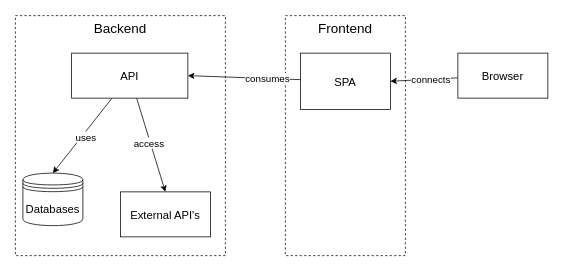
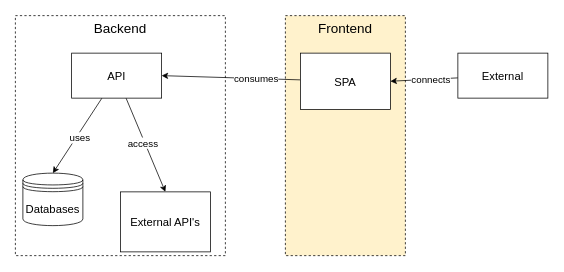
  <mxCell id="0" />
  <mxCell id="1" parent="0" />
- <mxCell id="2" value="Frontend" style="rounded=0;whiteSpace=wrap;html=1;dashed=1;align=center;verticalAlign=top;fontSize=18;" vertex="1" parent="1"><mxGeometry x="380" y="20" width="160" height="320" as="geometry" /></mxCell>
+ <mxCell id="2" value="Frontend" style="rounded=0;whiteSpace=wrap;html=1;dashed=1;align=center;verticalAlign=top;fontSize=18;fillColor=#fff2cc;" vertex="1" parent="1"><mxGeometry x="380" y="20" width="160" height="320" as="geometry" /></mxCell>
  <mxCell id="3" value="Backend" style="rounded=0;whiteSpace=wrap;html=1;dashed=1;fillColor=default;verticalAlign=top;fontSize=18;" vertex="1" parent="1"><mxGeometry x="20" y="20" width="280" height="320" as="geometry" /></mxCell>
  <mxCell id="4" style="rounded=0;orthogonalLoop=1;jettySize=auto;html=1;entryX=0.5;entryY=0;entryDx=0;entryDy=0;" edge="1" parent="1" source="8" target="15"><mxGeometry relative="1" as="geometry" /></mxCell>
  <mxCell id="5" value="uses" style="edgeLabel;html=1;align=center;verticalAlign=middle;resizable=0;points=[];fontSize=13;" vertex="1" connectable="0" parent="4"><mxGeometry x="-0.184" relative="1" as="geometry"><mxPoint x="-3" y="11" as="offset" /></mxGeometry></mxCell>
  <mxCell id="6" style="edgeStyle=none;rounded=0;orthogonalLoop=1;jettySize=auto;html=1;entryX=0.5;entryY=0;entryDx=0;entryDy=0;" edge="1" parent="1" source="8" target="16"><mxGeometry relative="1" as="geometry" /></mxCell>
  <mxCell id="7" value="access" style="edgeLabel;html=1;align=center;verticalAlign=middle;resizable=0;points=[];fontSize=13;" vertex="1" connectable="0" parent="6"><mxGeometry x="-0.17" relative="1" as="geometry"><mxPoint y="8" as="offset" /></mxGeometry></mxCell>
- <mxCell id="8" value="API" style="rounded=0;whiteSpace=wrap;html=1;fontSize=15;" vertex="1" parent="1"><mxGeometry x="95" y="70" width="155" height="60" as="geometry" /></mxCell>
+ <mxCell id="8" value="API" style="rounded=0;whiteSpace=wrap;html=1;fontSize=15;" vertex="1" parent="1"><mxGeometry x="95" y="70" width="120" height="60" as="geometry" /></mxCell>
  <mxCell id="9" style="edgeStyle=none;rounded=0;orthogonalLoop=1;jettySize=auto;html=1;entryX=1;entryY=0.5;entryDx=0;entryDy=0;" edge="1" parent="1" source="11" target="8"><mxGeometry relative="1" as="geometry" /></mxCell>
  <mxCell id="10" value="consumes" style="edgeLabel;html=1;align=center;verticalAlign=middle;resizable=0;points=[];fontSize=13;" vertex="1" connectable="0" parent="9"><mxGeometry x="-0.157" relative="1" as="geometry"><mxPoint x="18" as="offset" /></mxGeometry></mxCell>
  <mxCell id="11" value="SPA" style="rounded=0;whiteSpace=wrap;html=1;fontSize=15;" vertex="1" parent="1"><mxGeometry x="400" y="70" width="120" height="75" as="geometry" /></mxCell>
  <mxCell id="12" style="edgeStyle=none;rounded=0;orthogonalLoop=1;jettySize=auto;html=1;entryX=1;entryY=0.5;entryDx=0;entryDy=0;" edge="1" parent="1" source="14" target="11"><mxGeometry relative="1" as="geometry" /></mxCell>
  <mxCell id="13" value="connects" style="edgeLabel;html=1;align=center;verticalAlign=middle;resizable=0;points=[];fontSize=13;" vertex="1" connectable="0" parent="12"><mxGeometry x="-0.44" y="2" relative="1" as="geometry"><mxPoint x="-12" y="-2" as="offset" /></mxGeometry></mxCell>
- <mxCell id="14" value="Browser" style="rounded=0;whiteSpace=wrap;html=1;fontSize=15;" vertex="1" parent="1"><mxGeometry x="610" y="70" width="120" height="60" as="geometry" /></mxCell>
+ <mxCell id="14" value="External" style="rounded=0;whiteSpace=wrap;html=1;fontSize=15;" vertex="1" parent="1"><mxGeometry x="610" y="70" width="120" height="60" as="geometry" /></mxCell>
  <mxCell id="15" value="Databases" style="shape=datastore;whiteSpace=wrap;html=1;fillColor=default;fontSize=15;" vertex="1" parent="1"><mxGeometry x="30" y="230" width="80" height="70" as="geometry" /></mxCell>
- <mxCell id="16" value="External API's" style="rounded=0;whiteSpace=wrap;html=1;fontSize=15;" vertex="1" parent="1"><mxGeometry x="160" y="255" width="120" height="60" as="geometry" /></mxCell>
+ <mxCell id="16" value="External API's" style="rounded=0;whiteSpace=wrap;html=1;fontSize=15;" vertex="1" parent="1"><mxGeometry x="160" y="255" width="120" height="80" as="geometry" /></mxCell>
